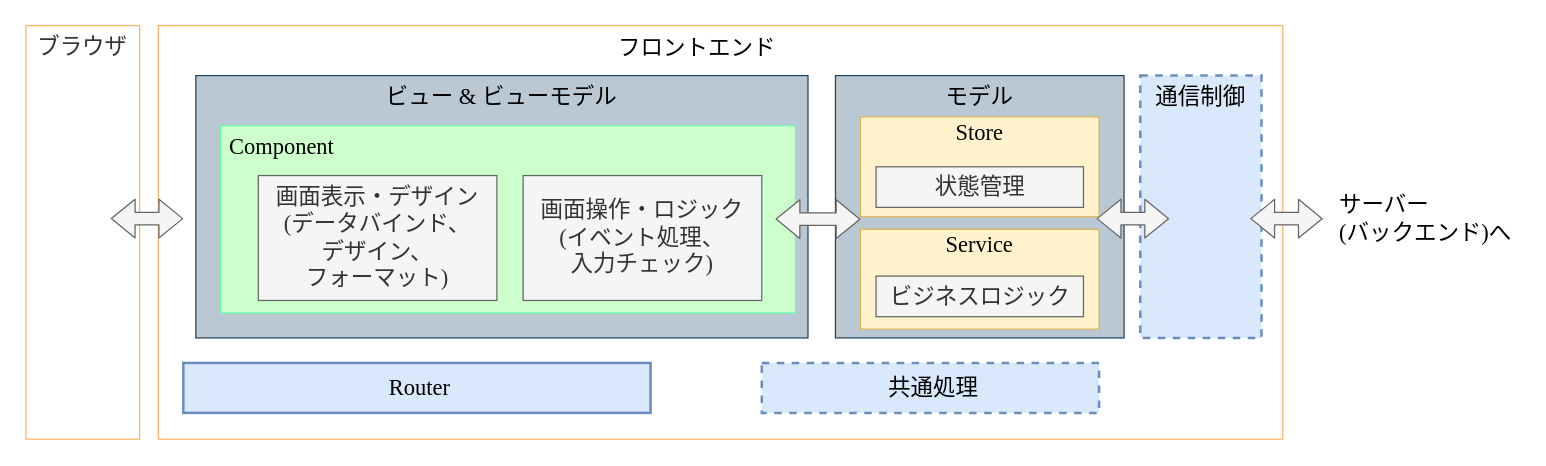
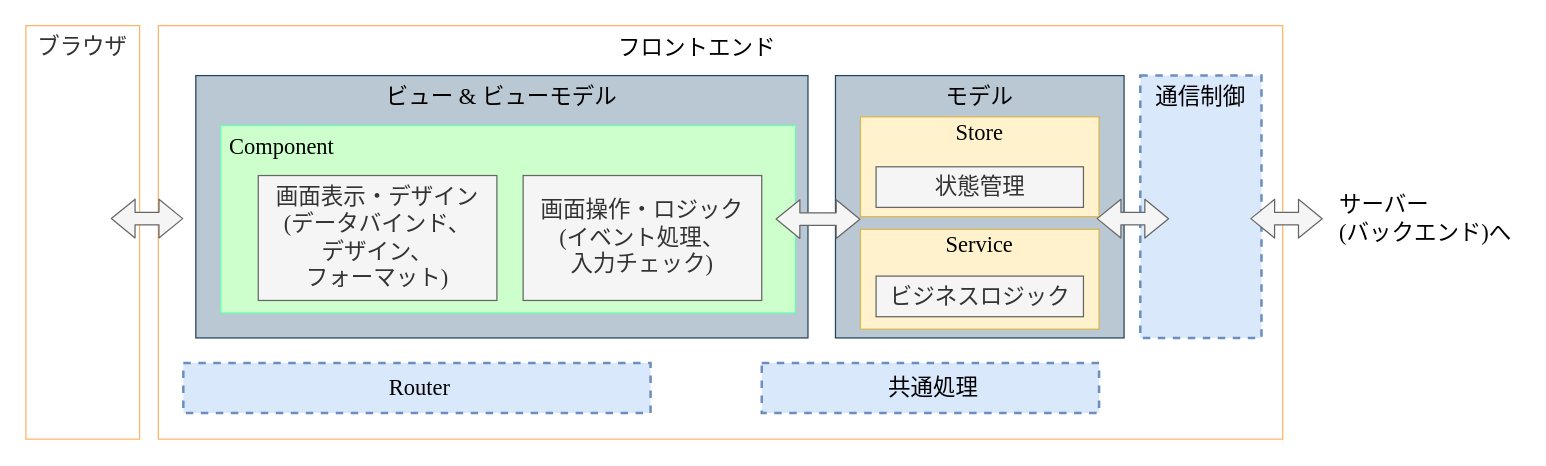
  <mxCell id="0" />
  <mxCell id="1" parent="0" />
  <mxCell id="2" value="" style="rounded=0;whiteSpace=wrap;html=1;fontColor=#333333;fillColor=#FFFFFF;strokeColor=#FFB366;fontFamily=Noto Sans JP;fontSource=https%3A%2F%2Ffonts.googleapis.com%2Fcss%3Ffamily%3DNoto%2BSans%2BJP;" parent="1" vertex="1"><mxGeometry x="126" y="20" width="900" height="331" as="geometry" /></mxCell>
  <mxCell id="3" value="ビュー &amp;amp; ビューモデル" style="rounded=0;whiteSpace=wrap;html=1;verticalAlign=top;fillColor=#bac8d3;strokeColor=#23445d;fontColor=#000000;fontFamily=Noto Sans JP;fontSource=https%3A%2F%2Ffonts.googleapis.com%2Fcss%3Ffamily%3DNoto%2BSans%2BJP;fontSize=18;" parent="1" vertex="1"><mxGeometry x="156" y="60" width="490" height="210" as="geometry" /></mxCell>
  <mxCell id="4" value="モデル" style="rounded=0;whiteSpace=wrap;html=1;verticalAlign=top;fillColor=#bac8d3;strokeColor=#23445d;fontColor=#000000;fontFamily=Noto Sans JP;fontSource=https%3A%2F%2Ffonts.googleapis.com%2Fcss%3Ffamily%3DNoto%2BSans%2BJP;fontSize=18;" parent="1" vertex="1"><mxGeometry x="668" y="60" width="231" height="210" as="geometry" /></mxCell>
  <mxCell id="5" value="フロントエンド" style="text;html=1;strokeColor=none;fillColor=none;align=center;verticalAlign=middle;whiteSpace=wrap;rounded=0;fontFamily=Noto Sans JP;fontSource=https%3A%2F%2Ffonts.googleapis.com%2Fcss%3Ffamily%3DNoto%2BSans%2BJP;fontSize=18;" parent="1" vertex="1"><mxGeometry x="489.75" y="23" width="134.5" height="30" as="geometry" /></mxCell>
  <mxCell id="6" value="Component" style="rounded=0;whiteSpace=wrap;html=1;align=left;spacingLeft=5;fillColor=#CCFFCC;fontColor=#000000;strokeColor=#66FFB3;fontFamily=Noto Sans JP;fontSource=https%3A%2F%2Ffonts.googleapis.com%2Fcss%3Ffamily%3DNoto%2BSans%2BJP;fontSize=18;verticalAlign=top;" parent="1" vertex="1"><mxGeometry x="176" y="100" width="460" height="150" as="geometry" /></mxCell>
  <mxCell id="7" value="画面表示・デザイン&lt;br style=&quot;font-size: 18px&quot;&gt;(データバインド、&lt;br style=&quot;font-size: 18px&quot;&gt;デザイン、&lt;br&gt;フォーマット)" style="rounded=0;whiteSpace=wrap;html=1;fontSize=18;fillColor=#f5f5f5;fontColor=#333333;strokeColor=#666666;fontFamily=Noto Sans JP;fontSource=https%3A%2F%2Ffonts.googleapis.com%2Fcss%3Ffamily%3DNoto%2BSans%2BJP;" parent="1" vertex="1"><mxGeometry x="206" y="140" width="191" height="100" as="geometry" /></mxCell>
  <mxCell id="8" value="画面操作・ロジック&lt;br style=&quot;font-size: 18px&quot;&gt;(イベント処理、&lt;br style=&quot;font-size: 18px&quot;&gt;入力チェック)" style="rounded=0;whiteSpace=wrap;html=1;fontSize=18;fillColor=#f5f5f5;fontColor=#333333;strokeColor=#666666;fontFamily=Noto Sans JP;fontSource=https%3A%2F%2Ffonts.googleapis.com%2Fcss%3Ffamily%3DNoto%2BSans%2BJP;verticalAlign=middle;" parent="1" vertex="1"><mxGeometry x="418" y="140" width="191" height="100" as="geometry" /></mxCell>
  <mxCell id="9" value="Store" style="rounded=0;whiteSpace=wrap;html=1;fontSize=18;verticalAlign=top;fillColor=#fff2cc;strokeColor=#d6b656;fontFamily=Noto Sans JP;fontSource=https%3A%2F%2Ffonts.googleapis.com%2Fcss%3Ffamily%3DNoto%2BSans%2BJP;spacing=0;spacingTop=-2;" parent="1" vertex="1"><mxGeometry x="688" y="93" width="191" height="80" as="geometry" /></mxCell>
  <mxCell id="10" value="状態管理" style="rounded=0;whiteSpace=wrap;html=1;fontSize=18;fillColor=#f5f5f5;strokeColor=#666666;fontColor=#333333;fontFamily=Noto Sans JP;fontSource=https%3A%2F%2Ffonts.googleapis.com%2Fcss%3Ffamily%3DNoto%2BSans%2BJP;" parent="1" vertex="1"><mxGeometry x="700.5" y="133" width="166" height="32.5" as="geometry" /></mxCell>
  <mxCell id="11" value="通信制御" style="rounded=0;whiteSpace=wrap;html=1;fontSize=18;dashed=1;fillColor=#dae8fc;strokeColor=#6C8EBF;fontColor=#000000;strokeWidth=2;verticalAlign=top;fontFamily=Noto Sans JP;fontSource=https%3A%2F%2Ffonts.googleapis.com%2Fcss%3Ffamily%3DNoto%2BSans%2BJP;" parent="1" vertex="1"><mxGeometry x="912" y="60" width="97" height="210" as="geometry" /></mxCell>
  <mxCell id="12" value="" style="shape=flexArrow;endArrow=classic;startArrow=classic;html=1;fontSize=18;fillColor=#f5f5f5;strokeColor=#666666;fontFamily=Noto Sans JP;fontSource=https%3A%2F%2Ffonts.googleapis.com%2Fcss%3Ffamily%3DNoto%2BSans%2BJP;" parent="1" edge="1"><mxGeometry width="100" height="100" relative="1" as="geometry"><mxPoint x="620" y="174.83" as="sourcePoint" /><mxPoint x="688.06" y="174.91" as="targetPoint" /><Array as="points" /></mxGeometry></mxCell>
  <mxCell id="13" value="" style="shape=flexArrow;endArrow=classic;startArrow=classic;html=1;fontSize=18;fillColor=#f5f5f5;strokeColor=#666666;fontFamily=Noto Sans JP;fontSource=https%3A%2F%2Ffonts.googleapis.com%2Fcss%3Ffamily%3DNoto%2BSans%2BJP;" parent="1" edge="1"><mxGeometry width="100" height="100" relative="1" as="geometry"><mxPoint x="877" y="174.5" as="sourcePoint" /><mxPoint x="935.12" y="174.58" as="targetPoint" /><Array as="points" /></mxGeometry></mxCell>
  <mxCell id="14" value="" style="shape=flexArrow;endArrow=classic;startArrow=classic;html=1;fontSize=18;fillColor=#f5f5f5;strokeColor=#666666;fontFamily=Noto Sans JP;fontSource=https%3A%2F%2Ffonts.googleapis.com%2Fcss%3Ffamily%3DNoto%2BSans%2BJP;" parent="1" edge="1"><mxGeometry width="100" height="100" relative="1" as="geometry"><mxPoint x="1000" y="174.5" as="sourcePoint" /><mxPoint x="1058.12" y="174.58" as="targetPoint" /><Array as="points" /></mxGeometry></mxCell>
- <mxCell id="15" value="Router" style="rounded=0;whiteSpace=wrap;html=1;align=center;spacingLeft=5;fillColor=#dae8fc;strokeColor=#6c8ebf;fontColor=#000000;dashed=0;strokeWidth=2;fontFamily=Noto Sans JP;fontSource=https%3A%2F%2Ffonts.googleapis.com%2Fcss%3Ffamily%3DNoto%2BSans%2BJP;fontSize=18;" parent="1" vertex="1"><mxGeometry x="146" y="290" width="374" height="40" as="geometry" /></mxCell>
+ <mxCell id="15" value="Router" style="rounded=0;whiteSpace=wrap;html=1;align=center;spacingLeft=5;fillColor=#dae8fc;strokeColor=#6c8ebf;fontColor=#000000;dashed=1;strokeWidth=2;fontFamily=Noto Sans JP;fontSource=https%3A%2F%2Ffonts.googleapis.com%2Fcss%3Ffamily%3DNoto%2BSans%2BJP;fontSize=18;" parent="1" vertex="1"><mxGeometry x="146" y="290" width="374" height="40" as="geometry" /></mxCell>
  <mxCell id="16" value="共通処理" style="rounded=0;whiteSpace=wrap;html=1;align=center;spacingLeft=5;fillColor=#dae8fc;strokeColor=#6c8ebf;fontColor=#000000;dashed=1;strokeWidth=2;fontFamily=Noto Sans JP;fontSource=https%3A%2F%2Ffonts.googleapis.com%2Fcss%3Ffamily%3DNoto%2BSans%2BJP;fontSize=18;" parent="1" vertex="1"><mxGeometry x="609" y="290" width="270" height="40" as="geometry" /></mxCell>
  <mxCell id="17" value="ブラウザ" style="rounded=0;whiteSpace=wrap;html=1;fontColor=#333333;fillColor=#FFFFFF;strokeColor=#FFB366;verticalAlign=top;fontFamily=Noto Sans JP;fontSource=https%3A%2F%2Ffonts.googleapis.com%2Fcss%3Ffamily%3DNoto%2BSans%2BJP;fontSize=18;" parent="1" vertex="1"><mxGeometry x="20" y="20" width="91" height="331" as="geometry" /></mxCell>
  <mxCell id="18" value="" style="shape=flexArrow;endArrow=classic;startArrow=classic;html=1;fontSize=12;fillColor=#f5f5f5;strokeColor=#666666;fontFamily=Noto Sans JP;fontSource=https%3A%2F%2Ffonts.googleapis.com%2Fcss%3Ffamily%3DNoto%2BSans%2BJP;" parent="1" edge="1"><mxGeometry width="100" height="100" relative="1" as="geometry"><mxPoint x="87.88" y="174.41" as="sourcePoint" /><mxPoint x="146" y="174.49" as="targetPoint" /><Array as="points" /></mxGeometry></mxCell>
  <mxCell id="19" value="&lt;div style=&quot;text-align: left; font-size: 18px;&quot;&gt;&lt;span style=&quot;font-size: 18px;&quot;&gt;サーバー&lt;/span&gt;&lt;/div&gt;&lt;div style=&quot;text-align: left; font-size: 18px;&quot;&gt;&lt;span style=&quot;font-size: 18px;&quot;&gt;(バックエンド)へ&lt;/span&gt;&lt;/div&gt;" style="text;html=1;strokeColor=none;fillColor=none;align=center;verticalAlign=middle;whiteSpace=wrap;rounded=0;fontFamily=Noto Sans JP;fontSource=https%3A%2F%2Ffonts.googleapis.com%2Fcss%3Ffamily%3DNoto%2BSans%2BJP;fontSize=18;" parent="1" vertex="1"><mxGeometry x="1066" y="160" width="149" height="30" as="geometry" /></mxCell>
  <mxCell id="20" value="Service" style="rounded=0;whiteSpace=wrap;html=1;fontSize=18;verticalAlign=top;fillColor=#fff2cc;strokeColor=#d6b656;fontFamily=Noto Sans JP;fontSource=https%3A%2F%2Ffonts.googleapis.com%2Fcss%3Ffamily%3DNoto%2BSans%2BJP;spacing=0;spacingTop=-2;" vertex="1" parent="1"><mxGeometry x="688" y="183" width="191" height="80" as="geometry" /></mxCell>
  <mxCell id="21" value="ビジネスロジック" style="rounded=0;whiteSpace=wrap;html=1;fontSize=18;fillColor=#f5f5f5;strokeColor=#666666;fontColor=#333333;fontFamily=Noto Sans JP;fontSource=https%3A%2F%2Ffonts.googleapis.com%2Fcss%3Ffamily%3DNoto%2BSans%2BJP;" vertex="1" parent="1"><mxGeometry x="700.5" y="220.5" width="166" height="32.5" as="geometry" /></mxCell>
